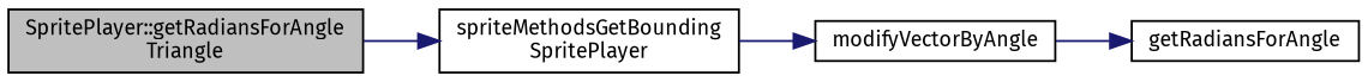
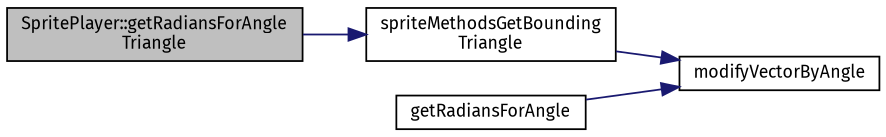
  digraph {
    fontname="Fira Sans"
    rankdir=LR
    node [color=black fillcolor=white fontname="Fira Sans" fontsize=10 shape=record style=filled]
    edge [color=midnightblue fontname="Fira Sans" fontsize=10 labelfontname=Helvetica labelfontsize=10 style=solid]
    n1 [fillcolor=grey75 fontcolor=black height=0.2 label="SpritePlayer::getRadiansForAngle\lTriangle" width=0.4]
-   n2 [height=0.2 label="spriteMethodsGetBounding\lSpritePlayer" width=0.4]
+   n2 [height=0.2 label="spriteMethodsGetBounding\lTriangle" width=0.4]
    n3 [height=0.2 label=modifyVectorByAngle width=0.4]
    n4 [height=0.2 label=getRadiansForAngle width=0.4]
    n1 -> n2
    n2 -> n3
-   n3 -> n4
+   n4 -> n3
  }
